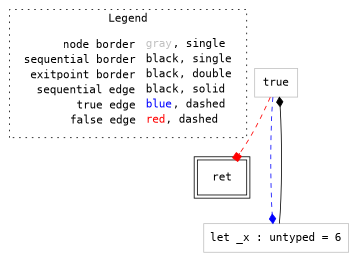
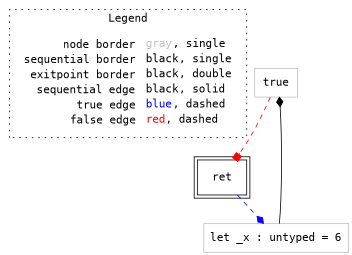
  digraph {
    fontname="DejaVu Sans Mono"
    node [fontname="DejaVu Sans Mono" shape=rect color=gray]
    edge [arrowhead=diamond fontname="DejaVu Sans Mono" style=dashed]
    n1 [label=<<table border="0" cellpadding="2" cellspacing="0" cellborder="0"><tr><td align="right">node border&nbsp;</td><td align="left"><font color="gray">gray</font>, single</td></tr><tr><td align="right">sequential border&nbsp;</td><td align="left"><font color="black">black</font>, single</td></tr><tr><td align="right">exitpoint border&nbsp;</td><td align="left"><font color="black">black</font>, double</td></tr><tr><td align="right">sequential edge&nbsp;</td><td align="left"><font color="black">black</font>, solid</td></tr><tr><td align="right">true edge&nbsp;</td><td align="left"><font color="blue">blue</font>, dashed</td></tr><tr><td align="right">false edge&nbsp;</td><td align="left"><font color="red">red</font>, dashed</td></tr></table>> shape=plaintext color=""]
    n2 [label=<true>]
    n3 [color=black label=<ret> peripheries=2]
    n4 [label=<let _x : untyped = 6>]
    subgraph cluster_1 {
      label=Legend
      style=dotted
      n1
    }
    n2 -> n3 [arrowhead=box color=red]
-   n2 -> n4 [color=blue]
+   n3 -> n4 [color=blue]
    n4 -> n2 [color=black style=""]
  }
